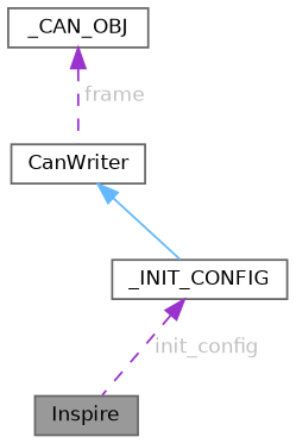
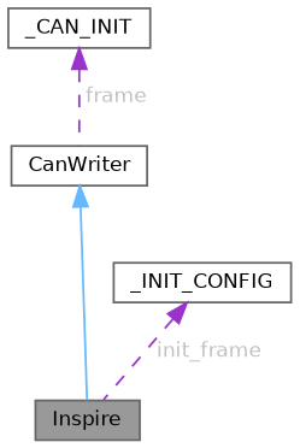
  digraph {
    node [color=gray40 fillcolor=white fontname=Helvetica fontsize=10 shape=box style=filled]
    edge [color=darkorchid3 dir=back fontname=Helvetica fontsize=10 labelfontname=Helvetica labelfontsize=10 style=dashed fontcolor=grey]
    n1 [fillcolor=grey60 fontcolor=black height=0.2 label=Inspire width=0.4]
    n2 [height=0.2 label=CanWriter width=0.4]
    n3 [height=0.2 label=_INIT_CONFIG width=0.4]
-   n4 [height=0.2 label=_CAN_OBJ width=0.4]
-   n2 -> n3 [color=steelblue1 style=solid fontcolor=""]
-   n3 -> n1 [label=" init_config"]
+   n4 [height=0.2 label=_CAN_INIT width=0.4]
+   n2 -> n1 [color=steelblue1 style=solid fontcolor=""]
+   n3 -> n1 [label=" init_frame"]
    n4 -> n2 [label=" frame"]
  }
